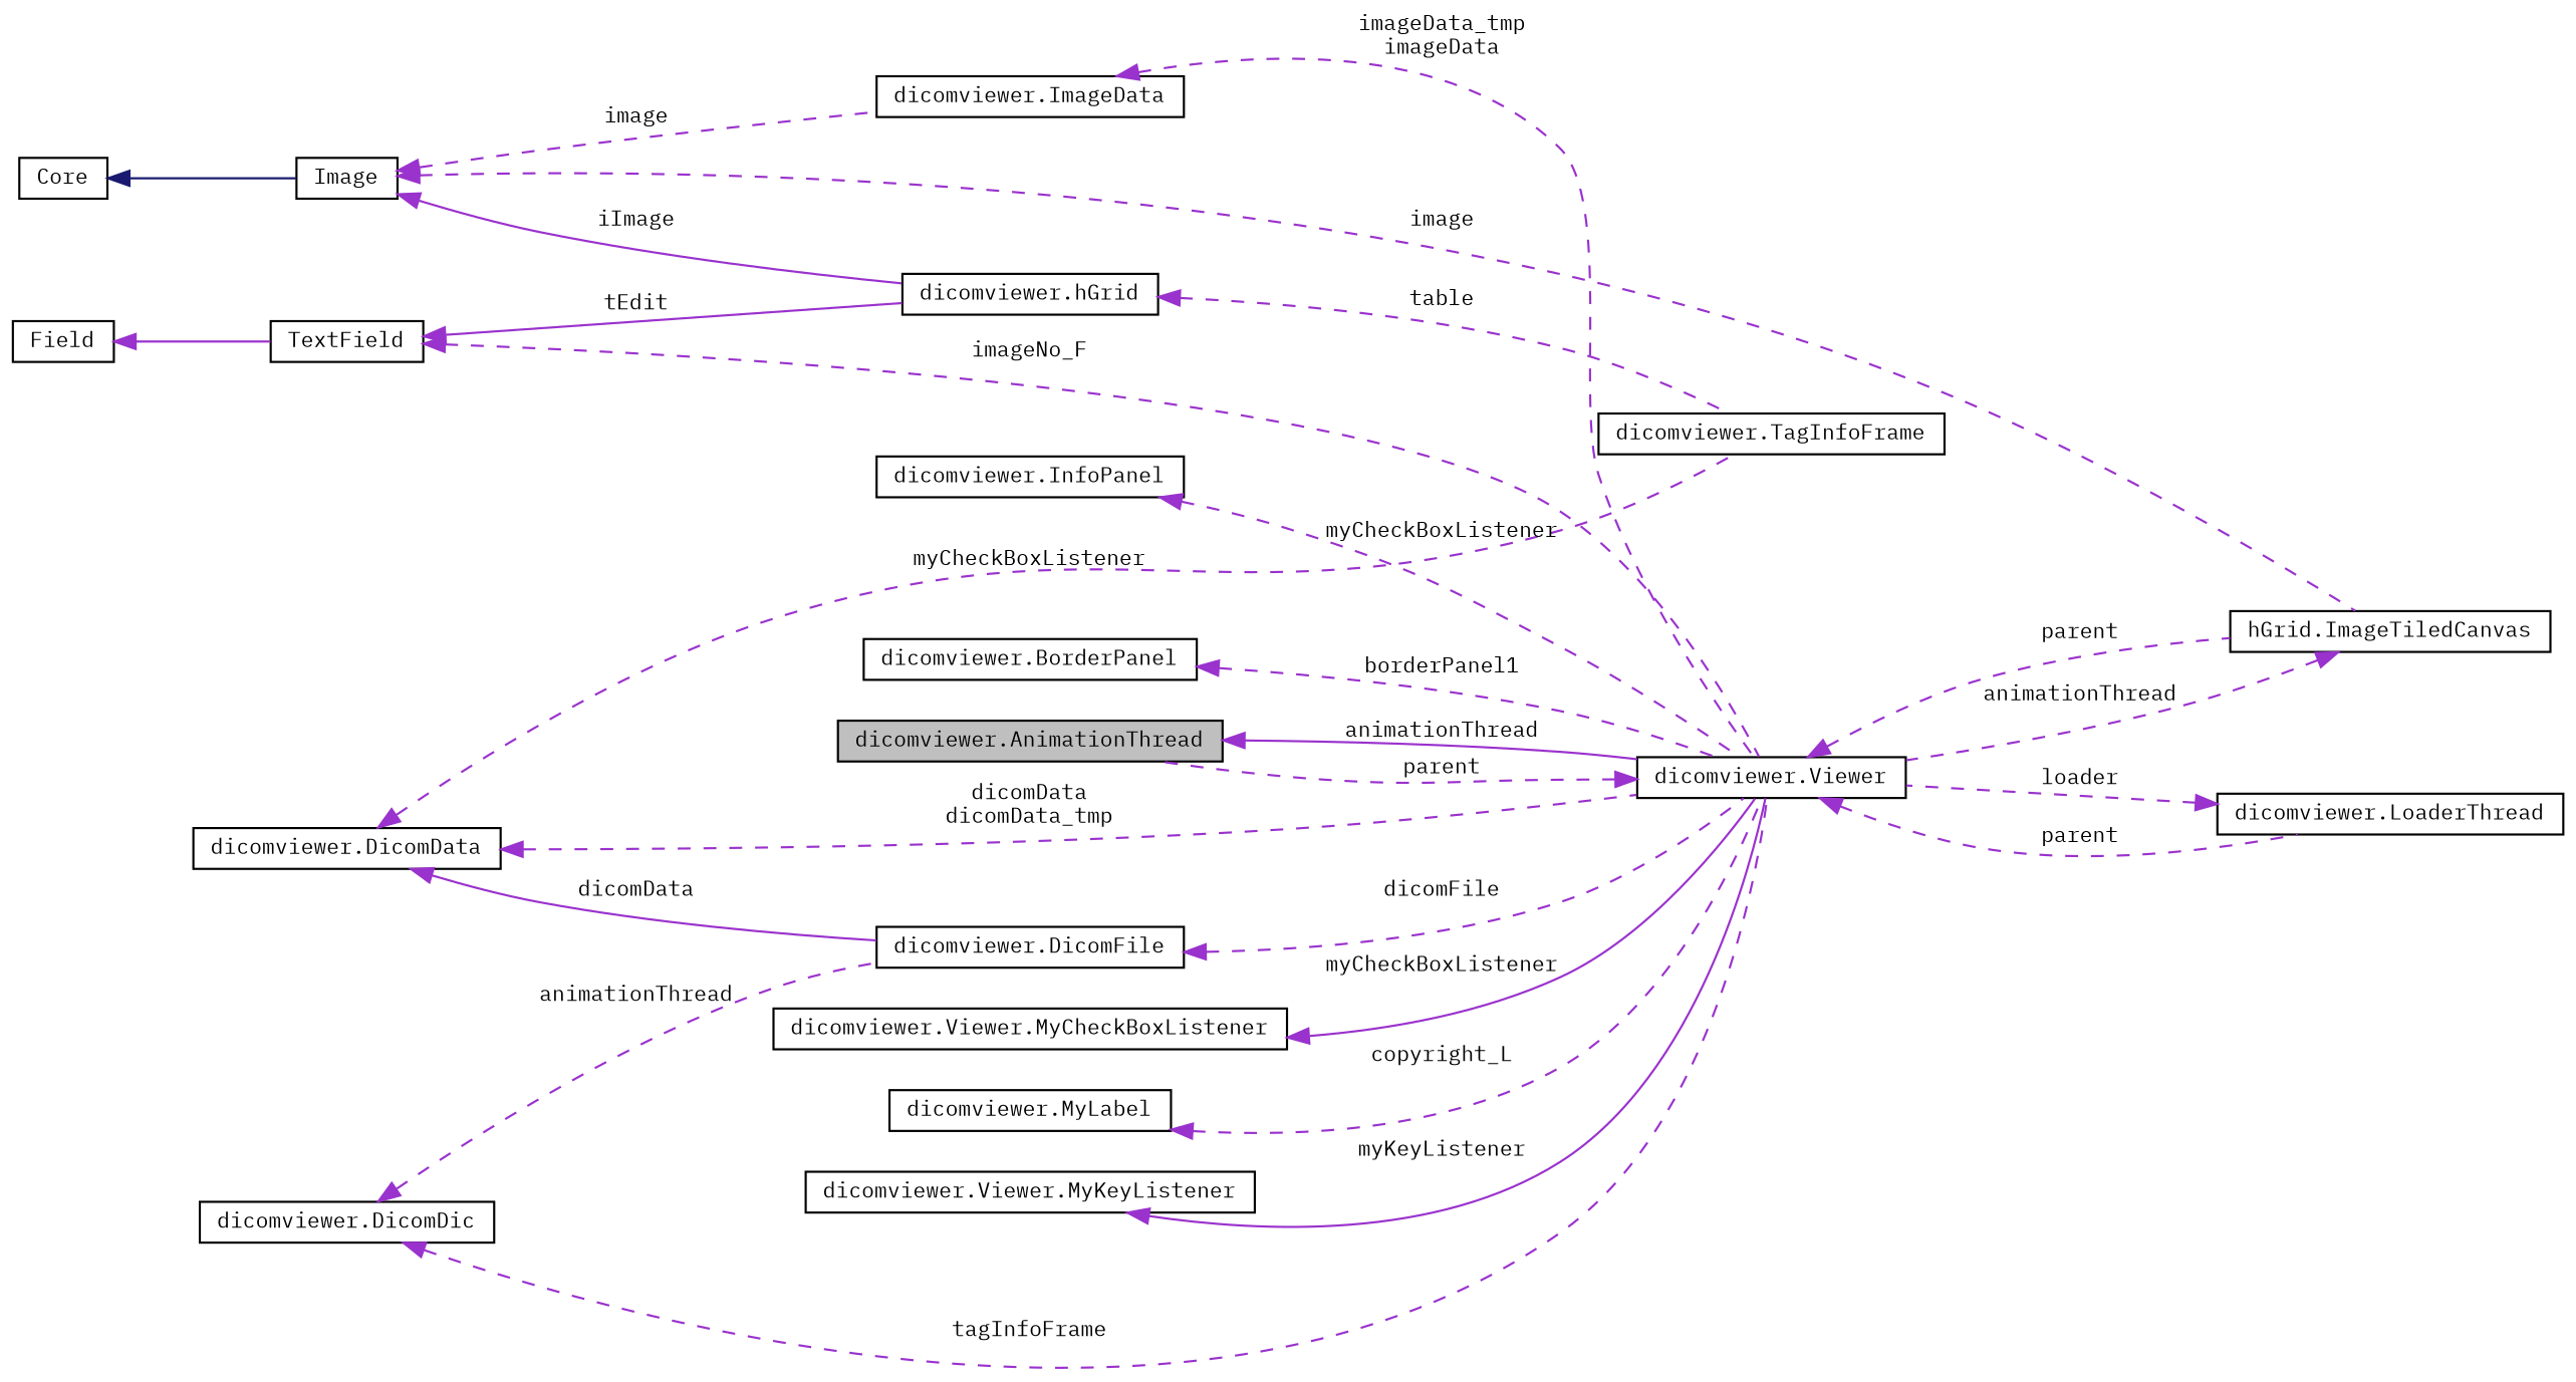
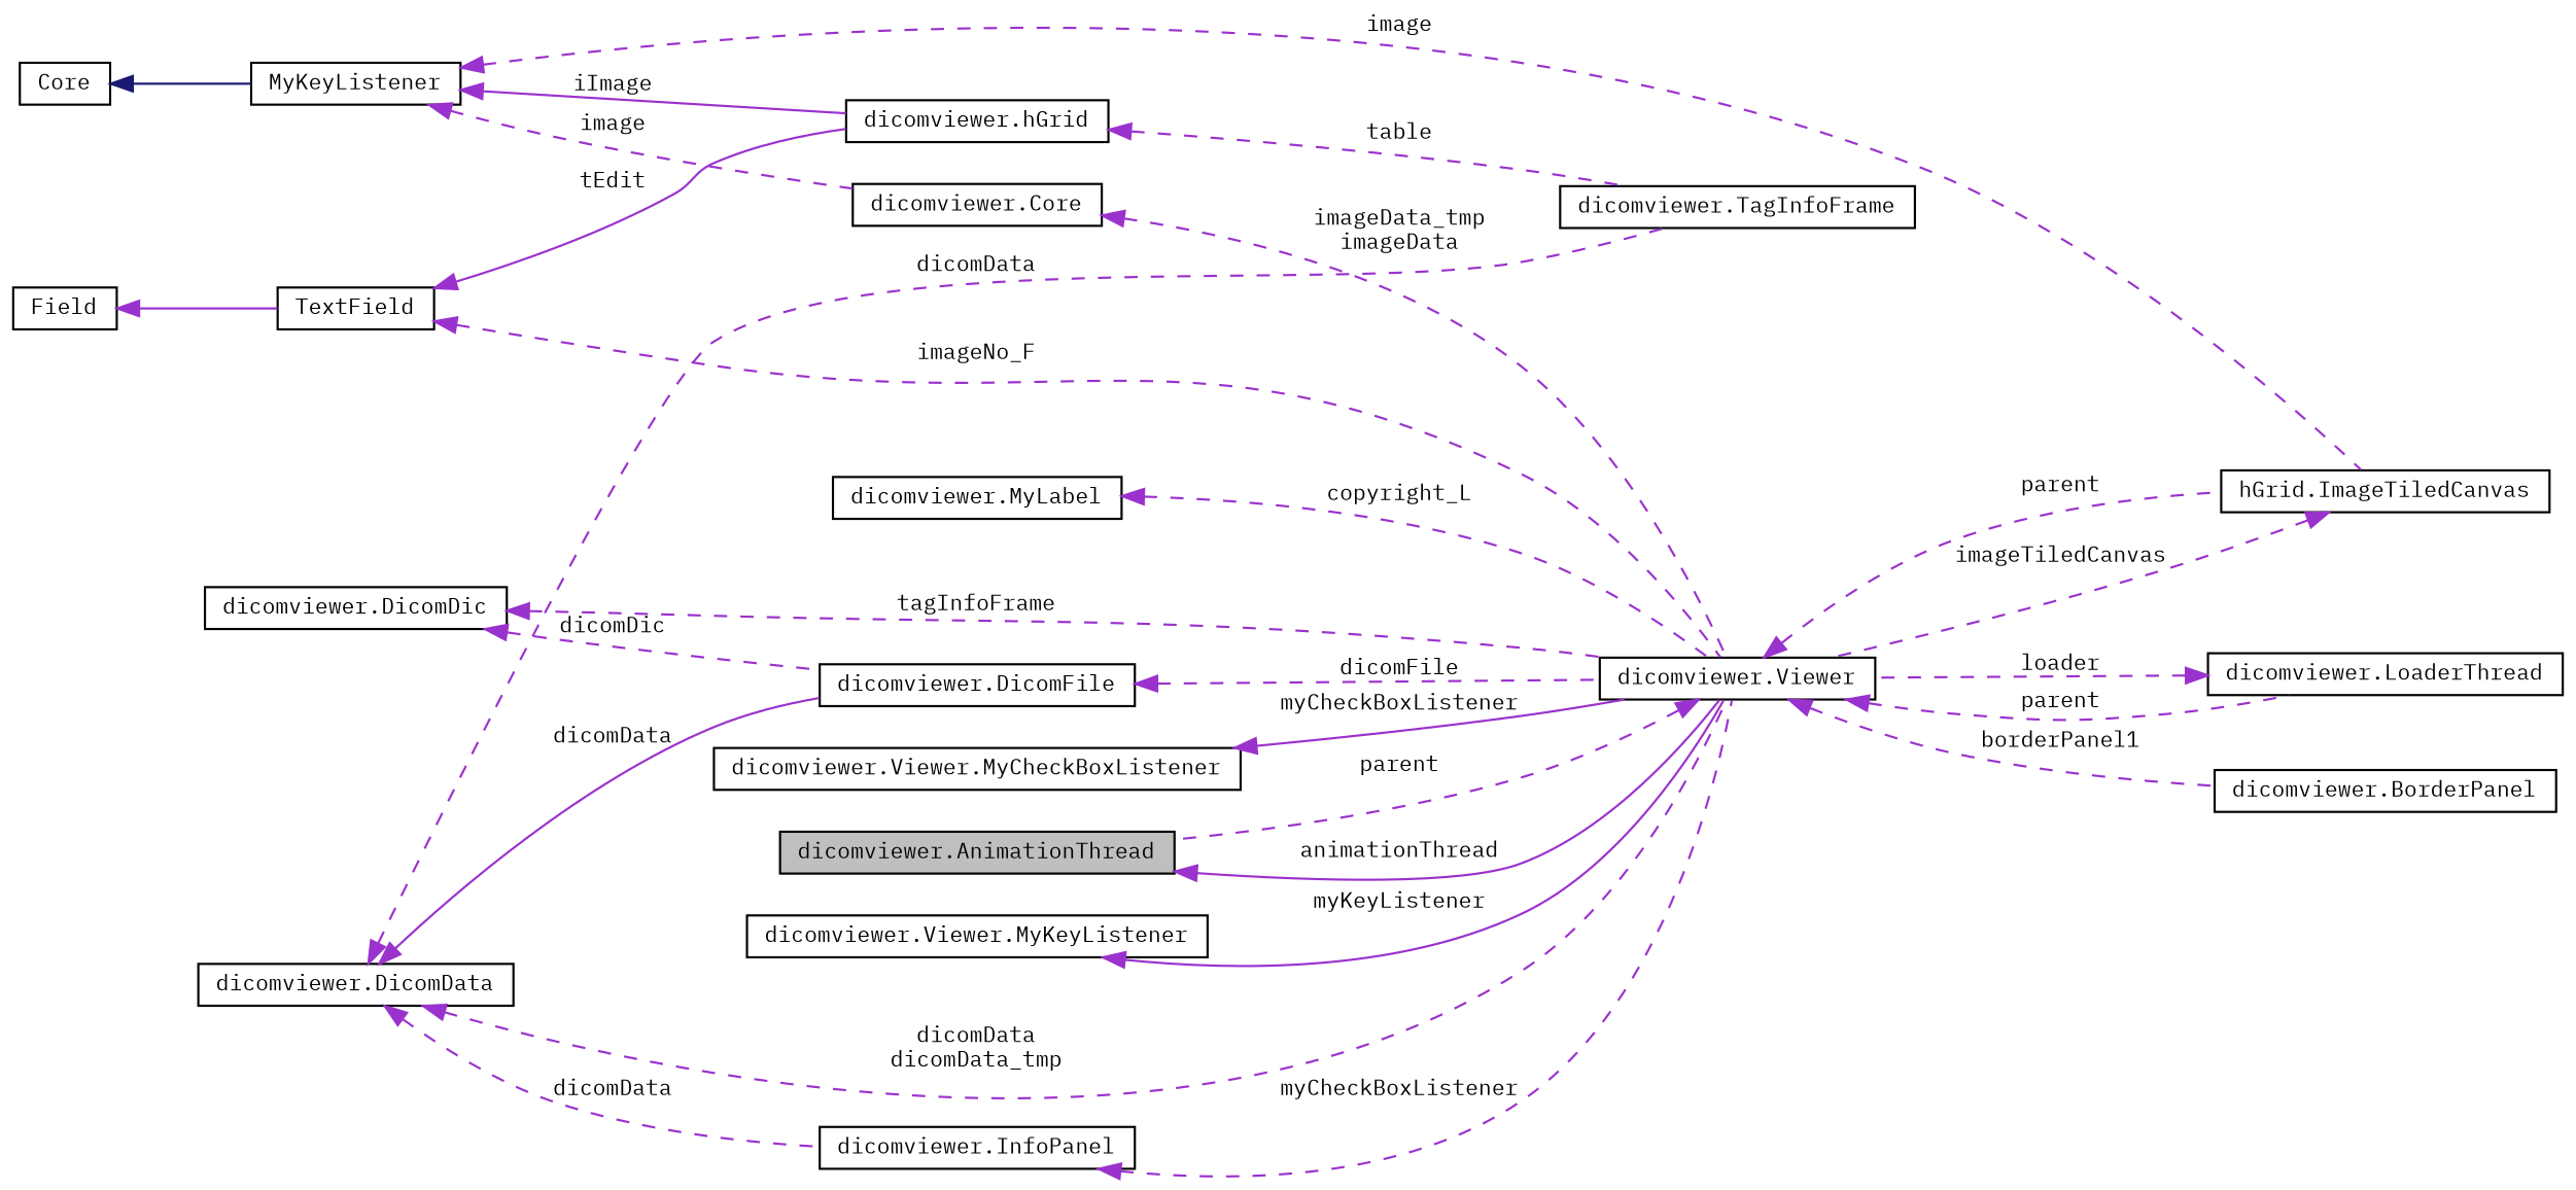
  digraph {
    fontname="IBM Plex Mono"
    rankdir=LR
    node [color=black fontname="IBM Plex Mono" fontsize=10 shape=record]
    edge [color=darkorchid3 dir=back fontname="IBM Plex Mono" fontsize=10 labelfontname="FreeSans.ttf" labelfontsize=10 style=dashed]
    n1 [fillcolor=grey75 fontcolor=black height=0.2 label="dicomviewer.AnimationThread" style=filled width=0.4]
    n2 [height=0.2 label="dicomviewer.Viewer" width=0.4]
    n3 [height=0.2 label="hGrid.ImageTiledCanvas" width=0.4]
    n4 [height=0.2 label="dicomviewer.LoaderThread" width=0.4]
-   n5 [height=0.2 label=Image width=0.4]
-   n6 [height=0.2 label="dicomviewer.ImageData" width=0.4]
+   n5 [height=0.2 label=MyKeyListener width=0.4]
+   n6 [height=0.2 label="dicomviewer.Core" width=0.4]
    n7 [height=0.2 label="dicomviewer.hGrid" width=0.4]
    n8 [height=0.2 label="dicomviewer.TagInfoFrame" width=0.4]
    n9 [height=0.2 label=Core width=0.4]
    n10 [height=0.2 label="dicomviewer.DicomFile" width=0.4]
    n11 [height=0.2 label="dicomviewer.DicomDic" width=0.4]
    n12 [height=0.2 label="dicomviewer.DicomData" width=0.4]
    n13 [height=0.2 label="dicomviewer.InfoPanel" width=0.4]
    n14 [height=0.2 label=TextField width=0.4]
    n15 [height=0.2 label=Field width=0.4]
    n16 [height=0.2 label="dicomviewer.MyLabel" width=0.4]
    n17 [height=0.2 label="dicomviewer.BorderPanel" width=0.4]
    n18 [height=0.2 label="dicomviewer.Viewer.MyCheckBoxListener" width=0.4]
    n19 [height=0.2 label="dicomviewer.Viewer.MyKeyListener" width=0.4]
    n1 -> n2 [label=animationThread style=solid]
    n2 -> n1 [label=parent]
    n2 -> n3 [label=parent]
    n2 -> n4 [label=parent]
-   n3 -> n2 [label=animationThread]
+   n3 -> n2 [label=imageTiledCanvas]
    n4 -> n2 [label=loader]
    n5 -> n3 [label=image]
    n5 -> n6 [label=image]
    n5 -> n7 [label=iImage style=solid]
    n6 -> n2 [label="imageData_tmp\nimageData"]
    n7 -> n8 [label=table]
    n9 -> n5 [color=midnightblue style=solid]
    n10 -> n2 [label=dicomFile]
    n11 -> n2 [label=tagInfoFrame]
-   n11 -> n10 [label=animationThread]
+   n11 -> n10 [label=dicomDic]
    n12 -> n2 [label="dicomData\ndicomData_tmp"]
-   n12 -> n8 [label=myCheckBoxListener]
+   n12 -> n8 [label=dicomData]
    n12 -> n10 [label=dicomData style=solid]
+   n12 -> n13 [label=dicomData]
    n13 -> n2 [label=myCheckBoxListener]
    n14 -> n2 [label=imageNo_F]
    n14 -> n7 [label=tEdit style=solid]
    n15 -> n14 [style=solid]
    n16 -> n2 [label=copyright_L]
-   n17 -> n2 [label=borderPanel1]
+   n2 -> n17 [label=borderPanel1]
    n18 -> n2 [label=myCheckBoxListener style=solid]
    n19 -> n2 [label=myKeyListener style=solid]
  }
